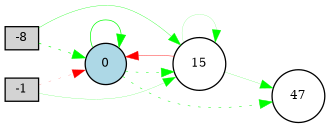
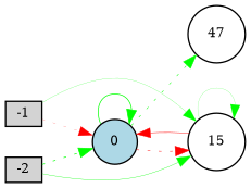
  digraph {
    rankdir=LR
    node [fillcolor=lightgray fontsize=9 shape=circle style=filled]
    edge [color=green style=solid]
    -1 [height=0.2 shape=box width=0.2]
    0 [fillcolor=lightblue height=0.2 width=0.2]
    15 [fillcolor=white height=0.2 width=0.2]
    47 [fillcolor=white height=0.2 width=0.2]
-   -2 [height=0.2 shape=box width=0.2 label=-8]
+   -2 [height=0.2 shape=box width=0.2]
    -1 -> 0 [color=red penwidth=0.12852048955278197 style=dotted]
    -1 -> 15 [penwidth=0.13897890833597437]
    0 -> 0 [penwidth=0.5319931016352262]
-   0 -> 15 [penwidth=0.3575154855907534 style=dotted]
+   0 -> 15 [color=red penwidth=0.3575154855907534 style=dotted]
    0 -> 47 [penwidth=0.37666251733747713 style=dotted]
    15 -> 0 [color=red penwidth=0.31664054691282395]
    15 -> 15 [penwidth=0.11744823210629012]
-   15 -> 47 [penwidth=0.12493342333308466]
    -2 -> 0 [penwidth=0.4965695784271478 style=dotted]
    -2 -> 15 [penwidth=0.25246579688377924]
  }
